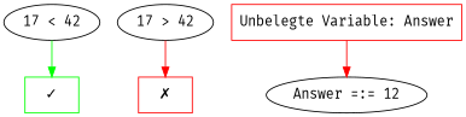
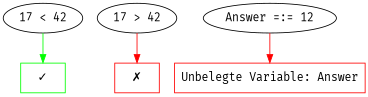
  digraph {
    node [fontname="Fira Mono"]
    edge [color=red]
    n1 [label="17 < 42"]
    n2 [color=green label="✓" shape=record]
    n3 [label="17 > 42"]
    n4 [color=red label="✗" shape=record]
    n5 [label="Answer =:= 12"]
    n6 [color=red label=<Unbelegte Variable: Answer> shape=record]
    n1 -> n2 [color=green]
    n3 -> n4
-   n6 -> n5
+   n5 -> n6
  }
